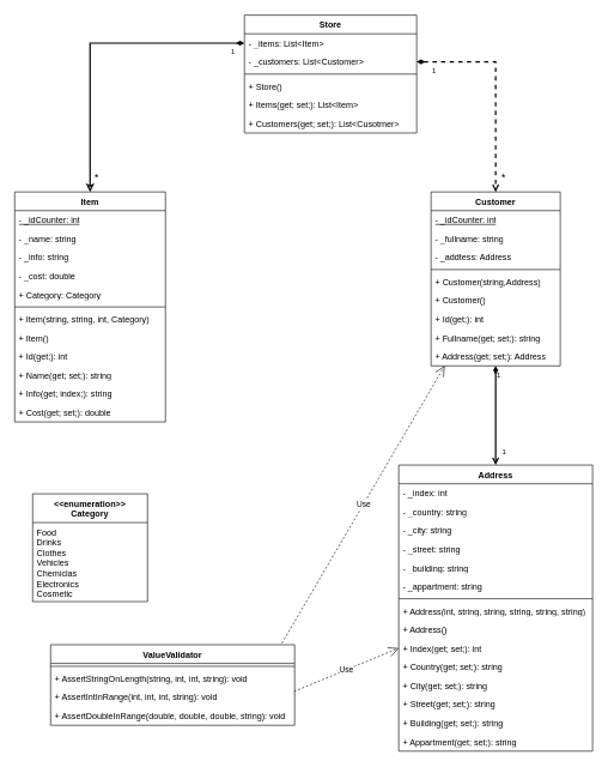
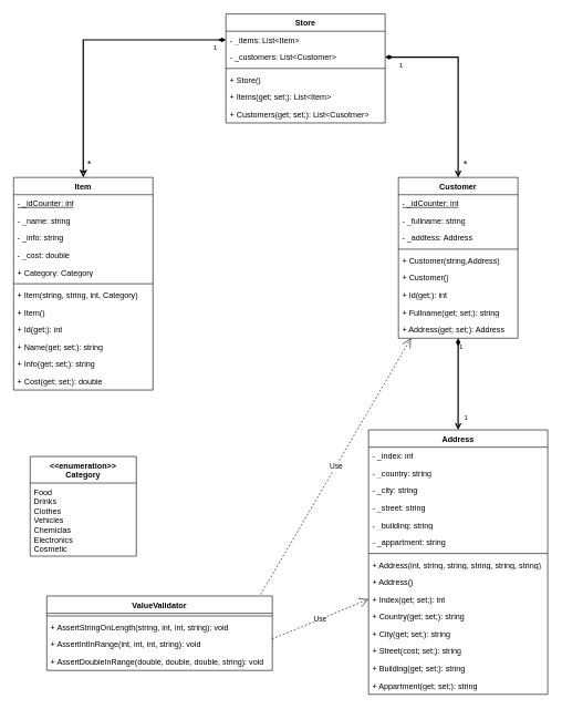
  <mxCell id="0" />
  <mxCell id="1" parent="0" />
  <mxCell id="2" value="Item" style="swimlane;fontStyle=1;align=center;verticalAlign=top;childLayout=stackLayout;horizontal=1;startSize=26;horizontalStack=0;resizeParent=1;resizeParentMax=0;resizeLast=0;collapsible=1;marginBottom=0;whiteSpace=wrap;html=1;" vertex="1" parent="1"><mxGeometry x="20" y="266" width="210" height="320" as="geometry" /></mxCell>
  <mxCell id="3" value="&lt;u&gt;- _idCounter: int&lt;/u&gt;" style="text;strokeColor=none;fillColor=none;align=left;verticalAlign=top;spacingLeft=4;spacingRight=4;overflow=hidden;rotatable=0;points=[[0,0.5],[1,0.5]];portConstraint=eastwest;whiteSpace=wrap;html=1;" vertex="1" parent="2"><mxGeometry y="26" width="210" height="26" as="geometry" /></mxCell>
  <mxCell id="4" value="- _name: string" style="text;strokeColor=none;fillColor=none;align=left;verticalAlign=top;spacingLeft=4;spacingRight=4;overflow=hidden;rotatable=0;points=[[0,0.5],[1,0.5]];portConstraint=eastwest;whiteSpace=wrap;html=1;" vertex="1" parent="2"><mxGeometry y="52" width="210" height="26" as="geometry" /></mxCell>
  <mxCell id="5" value="- _info: string" style="text;strokeColor=none;fillColor=none;align=left;verticalAlign=top;spacingLeft=4;spacingRight=4;overflow=hidden;rotatable=0;points=[[0,0.5],[1,0.5]];portConstraint=eastwest;whiteSpace=wrap;html=1;" vertex="1" parent="2"><mxGeometry y="78" width="210" height="26" as="geometry" /></mxCell>
  <mxCell id="6" value="- _cost: double" style="text;strokeColor=none;fillColor=none;align=left;verticalAlign=top;spacingLeft=4;spacingRight=4;overflow=hidden;rotatable=0;points=[[0,0.5],[1,0.5]];portConstraint=eastwest;whiteSpace=wrap;html=1;" vertex="1" parent="2"><mxGeometry y="104" width="210" height="26" as="geometry" /></mxCell>
  <mxCell id="7" value="+ Category: Category" style="text;strokeColor=none;fillColor=none;align=left;verticalAlign=top;spacingLeft=4;spacingRight=4;overflow=hidden;rotatable=0;points=[[0,0.5],[1,0.5]];portConstraint=eastwest;whiteSpace=wrap;html=1;" vertex="1" parent="2"><mxGeometry y="130" width="210" height="26" as="geometry" /></mxCell>
  <mxCell id="8" value="" style="line;strokeWidth=1;fillColor=none;align=left;verticalAlign=middle;spacingTop=-1;spacingLeft=3;spacingRight=3;rotatable=0;labelPosition=right;points=[];portConstraint=eastwest;strokeColor=inherit;" vertex="1" parent="2"><mxGeometry y="156" width="210" height="8" as="geometry" /></mxCell>
  <mxCell id="9" value="+ Item(string, string, int, Category)" style="text;strokeColor=none;fillColor=none;align=left;verticalAlign=top;spacingLeft=4;spacingRight=4;overflow=hidden;rotatable=0;points=[[0,0.5],[1,0.5]];portConstraint=eastwest;whiteSpace=wrap;html=1;" vertex="1" parent="2"><mxGeometry y="164" width="210" height="26" as="geometry" /></mxCell>
  <mxCell id="10" value="+ Item()" style="text;strokeColor=none;fillColor=none;align=left;verticalAlign=top;spacingLeft=4;spacingRight=4;overflow=hidden;rotatable=0;points=[[0,0.5],[1,0.5]];portConstraint=eastwest;whiteSpace=wrap;html=1;" vertex="1" parent="2"><mxGeometry y="190" width="210" height="26" as="geometry" /></mxCell>
  <mxCell id="11" value="+ Id(get;): int" style="text;strokeColor=none;fillColor=none;align=left;verticalAlign=top;spacingLeft=4;spacingRight=4;overflow=hidden;rotatable=0;points=[[0,0.5],[1,0.5]];portConstraint=eastwest;whiteSpace=wrap;html=1;" vertex="1" parent="2"><mxGeometry y="216" width="210" height="26" as="geometry" /></mxCell>
  <mxCell id="12" value="+ Name(get; set;): string" style="text;strokeColor=none;fillColor=none;align=left;verticalAlign=top;spacingLeft=4;spacingRight=4;overflow=hidden;rotatable=0;points=[[0,0.5],[1,0.5]];portConstraint=eastwest;whiteSpace=wrap;html=1;" vertex="1" parent="2"><mxGeometry y="242" width="210" height="26" as="geometry" /></mxCell>
- <mxCell id="13" value="+ Info(get; index;): string" style="text;strokeColor=none;fillColor=none;align=left;verticalAlign=top;spacingLeft=4;spacingRight=4;overflow=hidden;rotatable=0;points=[[0,0.5],[1,0.5]];portConstraint=eastwest;whiteSpace=wrap;html=1;" vertex="1" parent="2"><mxGeometry y="268" width="210" height="26" as="geometry" /></mxCell>
+ <mxCell id="13" value="+ Info(get; set;): string" style="text;strokeColor=none;fillColor=none;align=left;verticalAlign=top;spacingLeft=4;spacingRight=4;overflow=hidden;rotatable=0;points=[[0,0.5],[1,0.5]];portConstraint=eastwest;whiteSpace=wrap;html=1;" vertex="1" parent="2"><mxGeometry y="268" width="210" height="26" as="geometry" /></mxCell>
  <mxCell id="14" value="+ Cost(get; set;): double" style="text;strokeColor=none;fillColor=none;align=left;verticalAlign=top;spacingLeft=4;spacingRight=4;overflow=hidden;rotatable=0;points=[[0,0.5],[1,0.5]];portConstraint=eastwest;whiteSpace=wrap;html=1;" vertex="1" parent="2"><mxGeometry y="294" width="210" height="26" as="geometry" /></mxCell>
  <mxCell id="15" value="Store" style="swimlane;fontStyle=1;align=center;verticalAlign=top;childLayout=stackLayout;horizontal=1;startSize=26;horizontalStack=0;resizeParent=1;resizeParentMax=0;resizeLast=0;collapsible=1;marginBottom=0;whiteSpace=wrap;html=1;" vertex="1" parent="1"><mxGeometry x="340" y="20" width="240" height="164" as="geometry" /></mxCell>
  <mxCell id="16" value="- _items: List&amp;lt;Item&amp;gt;" style="text;strokeColor=none;fillColor=none;align=left;verticalAlign=top;spacingLeft=4;spacingRight=4;overflow=hidden;rotatable=0;points=[[0,0.5],[1,0.5]];portConstraint=eastwest;whiteSpace=wrap;html=1;" vertex="1" parent="15"><mxGeometry y="26" width="240" height="26" as="geometry" /></mxCell>
  <mxCell id="17" value="- _customers: List&amp;lt;Customer&amp;gt;" style="text;strokeColor=none;fillColor=none;align=left;verticalAlign=top;spacingLeft=4;spacingRight=4;overflow=hidden;rotatable=0;points=[[0,0.5],[1,0.5]];portConstraint=eastwest;whiteSpace=wrap;html=1;" vertex="1" parent="15"><mxGeometry y="52" width="240" height="26" as="geometry" /></mxCell>
  <mxCell id="18" value="" style="line;strokeWidth=1;fillColor=none;align=left;verticalAlign=middle;spacingTop=-1;spacingLeft=3;spacingRight=3;rotatable=0;labelPosition=right;points=[];portConstraint=eastwest;strokeColor=inherit;" vertex="1" parent="15"><mxGeometry y="78" width="240" height="8" as="geometry" /></mxCell>
  <mxCell id="19" value="+ Store()" style="text;strokeColor=none;fillColor=none;align=left;verticalAlign=top;spacingLeft=4;spacingRight=4;overflow=hidden;rotatable=0;points=[[0,0.5],[1,0.5]];portConstraint=eastwest;whiteSpace=wrap;html=1;" vertex="1" parent="15"><mxGeometry y="86" width="240" height="26" as="geometry" /></mxCell>
  <mxCell id="20" value="+ Items(get; set;): List&amp;lt;Item&amp;gt;" style="text;strokeColor=none;fillColor=none;align=left;verticalAlign=top;spacingLeft=4;spacingRight=4;overflow=hidden;rotatable=0;points=[[0,0.5],[1,0.5]];portConstraint=eastwest;whiteSpace=wrap;html=1;" vertex="1" parent="15"><mxGeometry y="112" width="240" height="26" as="geometry" /></mxCell>
  <mxCell id="21" value="+ Customers(get; set;): List&amp;lt;Cusotmer&amp;gt;" style="text;strokeColor=none;fillColor=none;align=left;verticalAlign=top;spacingLeft=4;spacingRight=4;overflow=hidden;rotatable=0;points=[[0,0.5],[1,0.5]];portConstraint=eastwest;whiteSpace=wrap;html=1;" vertex="1" parent="15"><mxGeometry y="138" width="240" height="26" as="geometry" /></mxCell>
  <mxCell id="22" value="Customer" style="swimlane;fontStyle=1;align=center;verticalAlign=top;childLayout=stackLayout;horizontal=1;startSize=26;horizontalStack=0;resizeParent=1;resizeParentMax=0;resizeLast=0;collapsible=1;marginBottom=0;whiteSpace=wrap;html=1;" vertex="1" parent="1"><mxGeometry x="600" y="266" width="180" height="242" as="geometry" /></mxCell>
  <mxCell id="23" value="&lt;u&gt;- _idCounter: int&lt;/u&gt;" style="text;strokeColor=none;fillColor=none;align=left;verticalAlign=top;spacingLeft=4;spacingRight=4;overflow=hidden;rotatable=0;points=[[0,0.5],[1,0.5]];portConstraint=eastwest;whiteSpace=wrap;html=1;" vertex="1" parent="22"><mxGeometry y="26" width="180" height="26" as="geometry" /></mxCell>
  <mxCell id="24" value="- _fullname: string" style="text;strokeColor=none;fillColor=none;align=left;verticalAlign=top;spacingLeft=4;spacingRight=4;overflow=hidden;rotatable=0;points=[[0,0.5],[1,0.5]];portConstraint=eastwest;whiteSpace=wrap;html=1;" vertex="1" parent="22"><mxGeometry y="52" width="180" height="26" as="geometry" /></mxCell>
  <mxCell id="25" value="- _addtess: Address" style="text;strokeColor=none;fillColor=none;align=left;verticalAlign=top;spacingLeft=4;spacingRight=4;overflow=hidden;rotatable=0;points=[[0,0.5],[1,0.5]];portConstraint=eastwest;whiteSpace=wrap;html=1;" vertex="1" parent="22"><mxGeometry y="78" width="180" height="26" as="geometry" /></mxCell>
  <mxCell id="26" value="" style="line;strokeWidth=1;fillColor=none;align=left;verticalAlign=middle;spacingTop=-1;spacingLeft=3;spacingRight=3;rotatable=0;labelPosition=right;points=[];portConstraint=eastwest;strokeColor=inherit;" vertex="1" parent="22"><mxGeometry y="104" width="180" height="8" as="geometry" /></mxCell>
  <mxCell id="27" value="+ Customer(string,Address)" style="text;strokeColor=none;fillColor=none;align=left;verticalAlign=top;spacingLeft=4;spacingRight=4;overflow=hidden;rotatable=0;points=[[0,0.5],[1,0.5]];portConstraint=eastwest;whiteSpace=wrap;html=1;" vertex="1" parent="22"><mxGeometry y="112" width="180" height="26" as="geometry" /></mxCell>
  <mxCell id="28" value="+ Customer()" style="text;strokeColor=none;fillColor=none;align=left;verticalAlign=top;spacingLeft=4;spacingRight=4;overflow=hidden;rotatable=0;points=[[0,0.5],[1,0.5]];portConstraint=eastwest;whiteSpace=wrap;html=1;" vertex="1" parent="22"><mxGeometry y="138" width="180" height="26" as="geometry" /></mxCell>
  <mxCell id="29" value="+ Id(get;): int" style="text;strokeColor=none;fillColor=none;align=left;verticalAlign=top;spacingLeft=4;spacingRight=4;overflow=hidden;rotatable=0;points=[[0,0.5],[1,0.5]];portConstraint=eastwest;whiteSpace=wrap;html=1;" vertex="1" parent="22"><mxGeometry y="164" width="180" height="26" as="geometry" /></mxCell>
  <mxCell id="30" value="+ Fullname(get; set;): string" style="text;strokeColor=none;fillColor=none;align=left;verticalAlign=top;spacingLeft=4;spacingRight=4;overflow=hidden;rotatable=0;points=[[0,0.5],[1,0.5]];portConstraint=eastwest;whiteSpace=wrap;html=1;" vertex="1" parent="22"><mxGeometry y="190" width="180" height="26" as="geometry" /></mxCell>
  <mxCell id="31" value="+ Address(get; set;): Address" style="text;strokeColor=none;fillColor=none;align=left;verticalAlign=top;spacingLeft=4;spacingRight=4;overflow=hidden;rotatable=0;points=[[0,0.5],[1,0.5]];portConstraint=eastwest;whiteSpace=wrap;html=1;" vertex="1" parent="22"><mxGeometry y="216" width="180" height="26" as="geometry" /></mxCell>
  <mxCell id="32" value="&amp;lt;&amp;lt;enumeration&amp;gt;&amp;gt; &lt;br&gt;Category" style="swimlane;fontStyle=1;align=center;verticalAlign=top;childLayout=stackLayout;horizontal=1;startSize=40;horizontalStack=0;resizeParent=1;resizeParentMax=0;resizeLast=0;collapsible=1;marginBottom=0;whiteSpace=wrap;html=1;" vertex="1" parent="1"><mxGeometry x="45" y="686" width="160" height="150" as="geometry" /></mxCell>
  <mxCell id="33" value="&lt;div&gt;Food&lt;/div&gt;&lt;div&gt;&lt;span style=&quot;background-color: initial;&quot;&gt;Drinks&lt;/span&gt;&lt;/div&gt;&lt;div&gt;&lt;span style=&quot;background-color: initial;&quot;&gt;Clothes&lt;/span&gt;&lt;/div&gt;&lt;div&gt;Vehicles&lt;/div&gt;&lt;div&gt;Chemiclas&lt;/div&gt;&lt;div&gt;&lt;span style=&quot;background-color: initial;&quot;&gt;Electronics&lt;/span&gt;&lt;/div&gt;&lt;div&gt;&lt;span style=&quot;background-color: initial;&quot;&gt;Cosmetic&lt;/span&gt;&lt;/div&gt;" style="text;strokeColor=none;fillColor=none;align=left;verticalAlign=top;spacingLeft=4;spacingRight=4;overflow=hidden;rotatable=0;points=[[0,0.5],[1,0.5]];portConstraint=eastwest;whiteSpace=wrap;html=1;" vertex="1" parent="32"><mxGeometry y="40" width="160" height="110" as="geometry" /></mxCell>
  <mxCell id="34" value="Address" style="swimlane;fontStyle=1;align=center;verticalAlign=top;childLayout=stackLayout;horizontal=1;startSize=26;horizontalStack=0;resizeParent=1;resizeParentMax=0;resizeLast=0;collapsible=1;marginBottom=0;whiteSpace=wrap;html=1;" vertex="1" parent="1"><mxGeometry x="555" y="646" width="270" height="398" as="geometry" /></mxCell>
  <mxCell id="35" value="- _index: int" style="text;strokeColor=none;fillColor=none;align=left;verticalAlign=top;spacingLeft=4;spacingRight=4;overflow=hidden;rotatable=0;points=[[0,0.5],[1,0.5]];portConstraint=eastwest;whiteSpace=wrap;html=1;" vertex="1" parent="34"><mxGeometry y="26" width="270" height="26" as="geometry" /></mxCell>
  <mxCell id="36" value="- _country: string" style="text;strokeColor=none;fillColor=none;align=left;verticalAlign=top;spacingLeft=4;spacingRight=4;overflow=hidden;rotatable=0;points=[[0,0.5],[1,0.5]];portConstraint=eastwest;whiteSpace=wrap;html=1;" vertex="1" parent="34"><mxGeometry y="52" width="270" height="26" as="geometry" /></mxCell>
  <mxCell id="37" value="- _city: string" style="text;strokeColor=none;fillColor=none;align=left;verticalAlign=top;spacingLeft=4;spacingRight=4;overflow=hidden;rotatable=0;points=[[0,0.5],[1,0.5]];portConstraint=eastwest;whiteSpace=wrap;html=1;" vertex="1" parent="34"><mxGeometry y="78" width="270" height="26" as="geometry" /></mxCell>
  <mxCell id="38" value="- _street: string" style="text;strokeColor=none;fillColor=none;align=left;verticalAlign=top;spacingLeft=4;spacingRight=4;overflow=hidden;rotatable=0;points=[[0,0.5],[1,0.5]];portConstraint=eastwest;whiteSpace=wrap;html=1;" vertex="1" parent="34"><mxGeometry y="104" width="270" height="26" as="geometry" /></mxCell>
  <mxCell id="39" value="- _building: string" style="text;strokeColor=none;fillColor=none;align=left;verticalAlign=top;spacingLeft=4;spacingRight=4;overflow=hidden;rotatable=0;points=[[0,0.5],[1,0.5]];portConstraint=eastwest;whiteSpace=wrap;html=1;" vertex="1" parent="34"><mxGeometry y="130" width="270" height="26" as="geometry" /></mxCell>
  <mxCell id="40" value="- _appartment: string" style="text;strokeColor=none;fillColor=none;align=left;verticalAlign=top;spacingLeft=4;spacingRight=4;overflow=hidden;rotatable=0;points=[[0,0.5],[1,0.5]];portConstraint=eastwest;whiteSpace=wrap;html=1;" vertex="1" parent="34"><mxGeometry y="156" width="270" height="26" as="geometry" /></mxCell>
  <mxCell id="41" value="" style="line;strokeWidth=1;fillColor=none;align=left;verticalAlign=middle;spacingTop=-1;spacingLeft=3;spacingRight=3;rotatable=0;labelPosition=right;points=[];portConstraint=eastwest;strokeColor=inherit;" vertex="1" parent="34"><mxGeometry y="182" width="270" height="8" as="geometry" /></mxCell>
  <mxCell id="42" value="+ Address(int, string, string, string, string, string)" style="text;strokeColor=none;fillColor=none;align=left;verticalAlign=top;spacingLeft=4;spacingRight=4;overflow=hidden;rotatable=0;points=[[0,0.5],[1,0.5]];portConstraint=eastwest;whiteSpace=wrap;html=1;" vertex="1" parent="34"><mxGeometry y="190" width="270" height="26" as="geometry" /></mxCell>
  <mxCell id="43" value="+ Address()" style="text;strokeColor=none;fillColor=none;align=left;verticalAlign=top;spacingLeft=4;spacingRight=4;overflow=hidden;rotatable=0;points=[[0,0.5],[1,0.5]];portConstraint=eastwest;whiteSpace=wrap;html=1;" vertex="1" parent="34"><mxGeometry y="216" width="270" height="26" as="geometry" /></mxCell>
  <mxCell id="44" value="+ Index(get; set;): int" style="text;strokeColor=none;fillColor=none;align=left;verticalAlign=top;spacingLeft=4;spacingRight=4;overflow=hidden;rotatable=0;points=[[0,0.5],[1,0.5]];portConstraint=eastwest;whiteSpace=wrap;html=1;" vertex="1" parent="34"><mxGeometry y="242" width="270" height="26" as="geometry" /></mxCell>
  <mxCell id="45" value="+ Country(get; set;): string" style="text;strokeColor=none;fillColor=none;align=left;verticalAlign=top;spacingLeft=4;spacingRight=4;overflow=hidden;rotatable=0;points=[[0,0.5],[1,0.5]];portConstraint=eastwest;whiteSpace=wrap;html=1;" vertex="1" parent="34"><mxGeometry y="268" width="270" height="26" as="geometry" /></mxCell>
  <mxCell id="46" value="+ City(get; set;): string" style="text;strokeColor=none;fillColor=none;align=left;verticalAlign=top;spacingLeft=4;spacingRight=4;overflow=hidden;rotatable=0;points=[[0,0.5],[1,0.5]];portConstraint=eastwest;whiteSpace=wrap;html=1;" vertex="1" parent="34"><mxGeometry y="294" width="270" height="26" as="geometry" /></mxCell>
- <mxCell id="47" value="+ Street(get; set;): string" style="text;strokeColor=none;fillColor=none;align=left;verticalAlign=top;spacingLeft=4;spacingRight=4;overflow=hidden;rotatable=0;points=[[0,0.5],[1,0.5]];portConstraint=eastwest;whiteSpace=wrap;html=1;" vertex="1" parent="34"><mxGeometry y="320" width="270" height="26" as="geometry" /></mxCell>
+ <mxCell id="47" value="+ Street(cost; set;): string" style="text;strokeColor=none;fillColor=none;align=left;verticalAlign=top;spacingLeft=4;spacingRight=4;overflow=hidden;rotatable=0;points=[[0,0.5],[1,0.5]];portConstraint=eastwest;whiteSpace=wrap;html=1;" vertex="1" parent="34"><mxGeometry y="320" width="270" height="26" as="geometry" /></mxCell>
  <mxCell id="48" value="+ Building(get; set;): string" style="text;strokeColor=none;fillColor=none;align=left;verticalAlign=top;spacingLeft=4;spacingRight=4;overflow=hidden;rotatable=0;points=[[0,0.5],[1,0.5]];portConstraint=eastwest;whiteSpace=wrap;html=1;" vertex="1" parent="34"><mxGeometry y="346" width="270" height="26" as="geometry" /></mxCell>
  <mxCell id="49" value="+ Appartment(get; set;): string" style="text;strokeColor=none;fillColor=none;align=left;verticalAlign=top;spacingLeft=4;spacingRight=4;overflow=hidden;rotatable=0;points=[[0,0.5],[1,0.5]];portConstraint=eastwest;whiteSpace=wrap;html=1;" vertex="1" parent="34"><mxGeometry y="372" width="270" height="26" as="geometry" /></mxCell>
  <mxCell id="50" value="ValueValidator" style="swimlane;fontStyle=1;align=center;verticalAlign=top;childLayout=stackLayout;horizontal=1;startSize=26;horizontalStack=0;resizeParent=1;resizeParentMax=0;resizeLast=0;collapsible=1;marginBottom=0;whiteSpace=wrap;html=1;" vertex="1" parent="1"><mxGeometry y="896" width="340" height="112" as="geometry" x="70" /></mxCell>
  <mxCell id="51" value="" style="line;strokeWidth=1;fillColor=none;align=left;verticalAlign=middle;spacingTop=-1;spacingLeft=3;spacingRight=3;rotatable=0;labelPosition=right;points=[];portConstraint=eastwest;strokeColor=inherit;" vertex="1" parent="50"><mxGeometry y="26" width="340" height="8" as="geometry" /></mxCell>
  <mxCell id="52" value="+ AssertStringOnLength(string, int, int, string): void" style="text;strokeColor=none;fillColor=none;align=left;verticalAlign=top;spacingLeft=4;spacingRight=4;overflow=hidden;rotatable=0;points=[[0,0.5],[1,0.5]];portConstraint=eastwest;whiteSpace=wrap;html=1;" vertex="1" parent="50"><mxGeometry y="34" width="340" height="26" as="geometry" /></mxCell>
  <mxCell id="53" value="+ AssertIntInRange(int, int, int, string): void" style="text;strokeColor=none;fillColor=none;align=left;verticalAlign=top;spacingLeft=4;spacingRight=4;overflow=hidden;rotatable=0;points=[[0,0.5],[1,0.5]];portConstraint=eastwest;whiteSpace=wrap;html=1;" vertex="1" parent="50"><mxGeometry y="60" width="340" height="26" as="geometry" /></mxCell>
  <mxCell id="54" value="+ AssertDoubleInRange(double, double, double, string): void" style="text;strokeColor=none;fillColor=none;align=left;verticalAlign=top;spacingLeft=4;spacingRight=4;overflow=hidden;rotatable=0;points=[[0,0.5],[1,0.5]];portConstraint=eastwest;whiteSpace=wrap;html=1;" vertex="1" parent="50"><mxGeometry y="86" width="340" height="26" as="geometry" /></mxCell>
  <mxCell id="55" value="" style="verticalAlign=bottom;html=1;endArrow=open;edgeStyle=orthogonalEdgeStyle;strokeWidth=2;rounded=0;startArrow=diamondThin;startFill=1;endFill=0;" edge="1" parent="1" source="22" target="34"><mxGeometry relative="1" as="geometry"><mxPoint x="530" y="521" as="sourcePoint" /><mxPoint x="530" y="621" as="targetPoint" /></mxGeometry></mxCell>
  <mxCell id="56" value="1" style="resizable=0;html=1;align=left;verticalAlign=top;labelBackgroundColor=none;fontSize=10" connectable="0" vertex="1" parent="55"><mxGeometry x="-1" relative="1" as="geometry" /></mxCell>
  <mxCell id="57" value="1" style="resizable=0;html=1;align=right;verticalAlign=top;labelBackgroundColor=none;fontSize=10" connectable="0" vertex="1" parent="55"><mxGeometry x="1" relative="1" as="geometry"><mxPoint x="15" y="-30" as="offset" /></mxGeometry></mxCell>
  <mxCell id="58" value="" style="verticalAlign=bottom;html=1;endArrow=classic;edgeStyle=orthogonalEdgeStyle;strokeWidth=2;rounded=0;startArrow=diamondThin;startFill=1;endFill=0;entryX=0.5;entryY=0;entryDx=0;entryDy=0;" edge="1" parent="1" source="16" target="2"><mxGeometry relative="1" as="geometry"><mxPoint x="205" y="76" as="sourcePoint" /><mxPoint x="205" y="176" as="targetPoint" /></mxGeometry></mxCell>
  <mxCell id="59" value="1" style="resizable=0;html=1;align=left;verticalAlign=top;labelBackgroundColor=none;fontSize=10" connectable="0" vertex="1" parent="58"><mxGeometry x="-1" relative="1" as="geometry"><mxPoint x="-20" as="offset" /></mxGeometry></mxCell>
  <mxCell id="60" value="*" style="edgeLabel;html=1;align=center;verticalAlign=middle;resizable=0;points=[];fontSize=14;" vertex="1" connectable="0" parent="58"><mxGeometry x="0.652" y="8" relative="1" as="geometry"><mxPoint y="53" as="offset" /></mxGeometry></mxCell>
- <mxCell id="61" value="" style="verticalAlign=bottom;html=1;endArrow=open;edgeStyle=orthogonalEdgeStyle;strokeWidth=2;rounded=0;startArrow=diamondThin;startFill=1;endFill=0;exitX=1;exitY=0.5;exitDx=0;exitDy=0;dashed=1;" edge="1" parent="1" source="17" target="22"><mxGeometry relative="1" as="geometry"><mxPoint x="505" y="236" as="sourcePoint" /><mxPoint x="290" y="443" as="targetPoint" /></mxGeometry></mxCell>
+ <mxCell id="61" value="" style="verticalAlign=bottom;html=1;endArrow=open;edgeStyle=orthogonalEdgeStyle;strokeWidth=2;rounded=0;startArrow=diamondThin;startFill=1;endFill=0;exitX=1;exitY=0.5;exitDx=0;exitDy=0;" edge="1" parent="1" source="17" target="22"><mxGeometry relative="1" as="geometry"><mxPoint x="505" y="236" as="sourcePoint" /><mxPoint x="290" y="443" as="targetPoint" /></mxGeometry></mxCell>
  <mxCell id="62" value="1" style="resizable=0;html=1;align=left;verticalAlign=top;labelBackgroundColor=none;fontSize=10" connectable="0" vertex="1" parent="61"><mxGeometry x="-1" relative="1" as="geometry"><mxPoint x="20" as="offset" /></mxGeometry></mxCell>
  <mxCell id="63" value="*" style="edgeLabel;html=1;align=center;verticalAlign=middle;resizable=0;points=[];fontSize=14;" vertex="1" connectable="0" parent="61"><mxGeometry x="0.652" y="8" relative="1" as="geometry"><mxPoint x="2" y="31" as="offset" /></mxGeometry></mxCell>
  <mxCell id="64" value="Use" style="endArrow=open;endSize=12;dashed=1;html=1;rounded=0;exitX=0.998;exitY=1.185;exitDx=0;exitDy=0;exitPerimeter=0;" edge="1" parent="1" source="52" target="34"><mxGeometry width="160" relative="1" as="geometry"><mxPoint x="320" y="746" as="sourcePoint" /><mxPoint x="480" y="746" as="targetPoint" /></mxGeometry></mxCell>
  <mxCell id="65" value="Use" style="endArrow=open;endSize=12;dashed=1;html=1;rounded=0;exitX=0.948;exitY=-0.021;exitDx=0;exitDy=0;exitPerimeter=0;" edge="1" parent="1" source="50" target="22"><mxGeometry width="160" relative="1" as="geometry"><mxPoint x="310" y="836" as="sourcePoint" /><mxPoint x="456" y="776" as="targetPoint" /></mxGeometry></mxCell>
